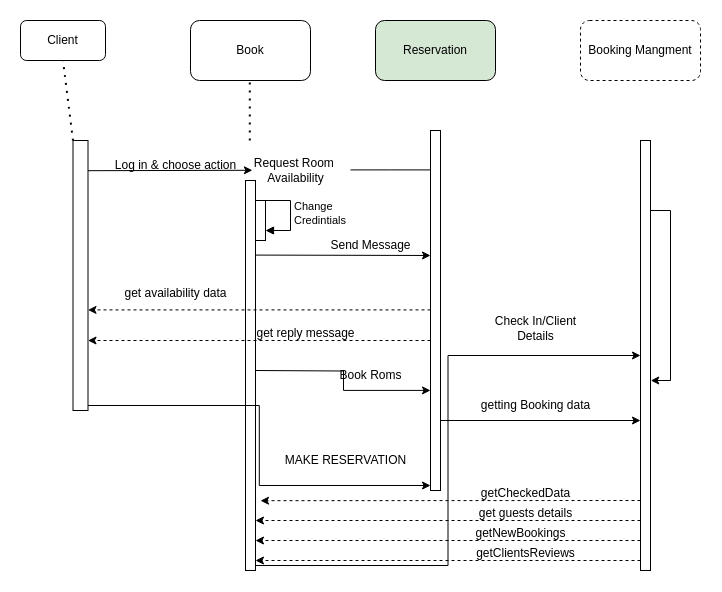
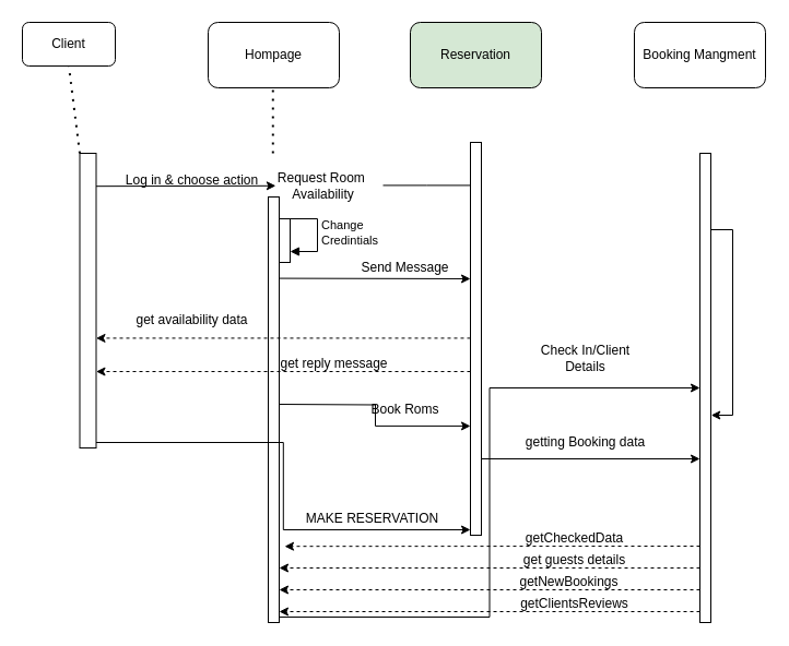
  <mxCell id="0" />
  <mxCell id="1" parent="0" />
  <mxCell id="2" value="Client" style="rounded=1;whiteSpace=wrap;html=1;" parent="1" vertex="1"><mxGeometry x="20" y="20" width="85" height="40" as="geometry" /></mxCell>
- <mxCell id="3" value="Book" style="rounded=1;whiteSpace=wrap;html=1;" parent="1" vertex="1"><mxGeometry x="190" y="20" width="120" height="60" as="geometry" /></mxCell>
+ <mxCell id="3" value="Hompage" style="rounded=1;whiteSpace=wrap;html=1;" parent="1" vertex="1"><mxGeometry x="190" y="20" width="120" height="60" as="geometry" /></mxCell>
  <mxCell id="4" value="Reservation" style="rounded=1;whiteSpace=wrap;html=1;fillColor=#d5e8d4;" parent="1" vertex="1"><mxGeometry x="375" y="20" width="120" height="60" as="geometry" /></mxCell>
- <mxCell id="5" value="Booking Mangment" style="rounded=1;whiteSpace=wrap;html=1;dashed=1;" parent="1" vertex="1"><mxGeometry x="580" y="20" width="120" height="60" as="geometry" /></mxCell>
+ <mxCell id="5" value="Booking Mangment" style="rounded=1;whiteSpace=wrap;html=1;" parent="1" vertex="1"><mxGeometry x="580" y="20" width="120" height="60" as="geometry" /></mxCell>
  <mxCell id="6" value="" style="html=1;points=[[0,0,0,0,5],[0,1,0,0,-5],[1,0,0,0,5],[1,1,0,0,-5]];perimeter=orthogonalPerimeter;outlineConnect=0;targetShapes=umlLifeline;portConstraint=eastwest;newEdgeStyle={&quot;curved&quot;:0,&quot;rounded&quot;:0};" parent="1" vertex="1"><mxGeometry x="72.5" y="140" width="15" height="270" as="geometry" /></mxCell>
  <mxCell id="7" value="" style="endArrow=none;dashed=1;html=1;dashPattern=1 3;strokeWidth=2;rounded=0;entryX=0.5;entryY=1;entryDx=0;entryDy=0;" parent="1" source="6" target="2" edge="1"><mxGeometry width="50" height="50" relative="1" as="geometry"><mxPoint x="40" y="130" as="sourcePoint" /><mxPoint x="90" y="80" as="targetPoint" /></mxGeometry></mxCell>
  <mxCell id="8" value="" style="endArrow=classic;html=1;rounded=0;" parent="1" edge="1"><mxGeometry width="50" height="50" relative="1" as="geometry"><mxPoint x="87.5" y="170.2" as="sourcePoint" /><mxPoint x="251.87" y="169.79" as="targetPoint" /></mxGeometry></mxCell>
  <mxCell id="9" value="Log in &amp;amp; choose action" style="text;html=1;align=center;verticalAlign=middle;resizable=0;points=[];autosize=1;strokeColor=none;fillColor=none;" parent="1" vertex="1"><mxGeometry x="105" y="150" width="140" height="30" as="geometry" /></mxCell>
  <mxCell id="10" value="" style="endArrow=none;dashed=1;html=1;dashPattern=1 3;strokeWidth=2;rounded=0;entryX=0.5;entryY=1;entryDx=0;entryDy=0;" parent="1" edge="1"><mxGeometry width="50" height="50" relative="1" as="geometry"><mxPoint x="249.29" y="140" as="sourcePoint" /><mxPoint x="249.29" y="80" as="targetPoint" /></mxGeometry></mxCell>
  <mxCell id="11" style="edgeStyle=orthogonalEdgeStyle;rounded=0;orthogonalLoop=1;jettySize=auto;html=1;curved=0;exitX=1;exitY=1;exitDx=0;exitDy=-5;exitPerimeter=0;entryX=0;entryY=0.722;entryDx=0;entryDy=0;entryPerimeter=0;" edge="1" parent="1" target="15"><mxGeometry relative="1" as="geometry"><mxPoint x="255" y="370" as="sourcePoint" /><mxPoint x="410" y="390" as="targetPoint" /></mxGeometry></mxCell>
  <mxCell id="12" style="edgeStyle=orthogonalEdgeStyle;rounded=0;orthogonalLoop=1;jettySize=auto;html=1;curved=0;exitX=1;exitY=1;exitDx=0;exitDy=-5;exitPerimeter=0;" edge="1" parent="1" source="13" target="17"><mxGeometry relative="1" as="geometry"><mxPoint x="320" y="420" as="targetPoint" /></mxGeometry></mxCell>
  <mxCell id="13" value="" style="html=1;points=[[0,0,0,0,5],[0,1,0,0,-5],[1,0,0,0,5],[1,1,0,0,-5]];perimeter=orthogonalPerimeter;outlineConnect=0;targetShapes=umlLifeline;portConstraint=eastwest;newEdgeStyle={&quot;curved&quot;:0,&quot;rounded&quot;:0};" parent="1" vertex="1"><mxGeometry x="245" y="180" width="10" height="390" as="geometry" /></mxCell>
  <mxCell id="14" value="" style="edgeStyle=orthogonalEdgeStyle;rounded=0;orthogonalLoop=1;jettySize=auto;html=1;curved=0;startArrow=none;startFill=0;endArrow=none;endFill=0;" parent="1" edge="1"><mxGeometry relative="1" as="geometry"><mxPoint x="430" y="169.409" as="sourcePoint" /><mxPoint x="350" y="169.41" as="targetPoint" /><Array as="points"><mxPoint x="390" y="169.38" /><mxPoint x="390" y="169.38" /></Array></mxGeometry></mxCell>
  <mxCell id="15" value="" style="html=1;points=[[0,0,0,0,5],[0,1,0,0,-5],[1,0,0,0,5],[1,1,0,0,-5]];perimeter=orthogonalPerimeter;outlineConnect=0;targetShapes=umlLifeline;portConstraint=eastwest;newEdgeStyle={&quot;curved&quot;:0,&quot;rounded&quot;:0};" parent="1" vertex="1"><mxGeometry x="430" y="130" width="10" height="360" as="geometry" /></mxCell>
  <mxCell id="16" style="edgeStyle=orthogonalEdgeStyle;rounded=0;orthogonalLoop=1;jettySize=auto;html=1;curved=0;exitX=1;exitY=0;exitDx=0;exitDy=5;exitPerimeter=0;" edge="1" parent="1" source="17"><mxGeometry relative="1" as="geometry"><mxPoint x="650.263" y="380" as="targetPoint" /><Array as="points"><mxPoint x="650" y="210" /><mxPoint x="670" y="210" /><mxPoint x="670" y="380" /></Array></mxGeometry></mxCell>
  <mxCell id="17" value="" style="html=1;points=[[0,0,0,0,5],[0,1,0,0,-5],[1,0,0,0,5],[1,1,0,0,-5]];perimeter=orthogonalPerimeter;outlineConnect=0;targetShapes=umlLifeline;portConstraint=eastwest;newEdgeStyle={&quot;curved&quot;:0,&quot;rounded&quot;:0};" parent="1" vertex="1"><mxGeometry x="640" y="140" width="10" height="430" as="geometry" /></mxCell>
  <mxCell id="18" value="" style="html=1;points=[[0,0,0,0,5],[0,1,0,0,-5],[1,0,0,0,5],[1,1,0,0,-5]];perimeter=orthogonalPerimeter;outlineConnect=0;targetShapes=umlLifeline;portConstraint=eastwest;newEdgeStyle={&quot;curved&quot;:0,&quot;rounded&quot;:0};" parent="1" vertex="1"><mxGeometry x="255" y="200" width="10" height="40" as="geometry" /></mxCell>
  <mxCell id="19" value="Change&amp;nbsp;&lt;br&gt;Credintials" style="html=1;align=left;spacingLeft=2;endArrow=block;rounded=0;edgeStyle=orthogonalEdgeStyle;curved=0;rounded=0;" parent="1" target="18" edge="1"><mxGeometry relative="1" as="geometry"><mxPoint x="260" y="200" as="sourcePoint" /><Array as="points"><mxPoint x="260" y="200" /><mxPoint x="290" y="200" /><mxPoint x="290" y="230" /></Array></mxGeometry></mxCell>
  <mxCell id="20" value="Request Room&amp;nbsp;&lt;br&gt;Availability" style="text;html=1;align=center;verticalAlign=middle;resizable=0;points=[];autosize=1;strokeColor=none;fillColor=none;" parent="1" vertex="1"><mxGeometry x="240" y="150" width="110" height="40" as="geometry" /></mxCell>
  <mxCell id="21" value="" style="endArrow=classic;html=1;rounded=0;exitX=1;exitY=1;exitDx=0;exitDy=-5;exitPerimeter=0;" parent="1" edge="1"><mxGeometry width="50" height="50" relative="1" as="geometry"><mxPoint x="255" y="254.58" as="sourcePoint" /><mxPoint x="430" y="255" as="targetPoint" /></mxGeometry></mxCell>
  <mxCell id="22" value="Send Message" style="text;html=1;align=center;verticalAlign=middle;resizable=0;points=[];autosize=1;strokeColor=none;fillColor=none;" parent="1" vertex="1"><mxGeometry x="320" y="230" width="100" height="30" as="geometry" /></mxCell>
  <mxCell id="23" value="Book Roms" style="text;html=1;align=center;verticalAlign=middle;resizable=0;points=[];autosize=1;strokeColor=none;fillColor=none;" vertex="1" parent="1"><mxGeometry x="325" y="360" width="90" height="30" as="geometry" /></mxCell>
  <mxCell id="24" value="" style="endArrow=classic;html=1;rounded=0;dashed=1;" edge="1" parent="1"><mxGeometry width="50" height="50" relative="1" as="geometry"><mxPoint x="430" y="309.41" as="sourcePoint" /><mxPoint x="87.5" y="309.41" as="targetPoint" /></mxGeometry></mxCell>
  <mxCell id="25" value="get availability data" style="text;html=1;align=center;verticalAlign=middle;resizable=0;points=[];autosize=1;strokeColor=none;fillColor=none;" vertex="1" parent="1"><mxGeometry x="110" y="278" width="130" height="30" as="geometry" /></mxCell>
  <mxCell id="26" value="" style="endArrow=classic;html=1;rounded=0;dashed=1;" edge="1" parent="1" target="6"><mxGeometry width="50" height="50" relative="1" as="geometry"><mxPoint x="430" y="340" as="sourcePoint" /><mxPoint x="480" y="290" as="targetPoint" /></mxGeometry></mxCell>
  <mxCell id="27" value="get reply message" style="text;html=1;align=center;verticalAlign=middle;resizable=0;points=[];autosize=1;strokeColor=none;fillColor=none;" vertex="1" parent="1"><mxGeometry x="245" y="318" width="120" height="30" as="geometry" /></mxCell>
  <mxCell id="28" style="edgeStyle=orthogonalEdgeStyle;rounded=0;orthogonalLoop=1;jettySize=auto;html=1;curved=0;exitX=1;exitY=1;exitDx=0;exitDy=-5;exitPerimeter=0;entryX=0;entryY=1;entryDx=0;entryDy=-5;entryPerimeter=0;" edge="1" parent="1" source="6" target="15"><mxGeometry relative="1" as="geometry" /></mxCell>
- <mxCell id="29" value="MAKE RESERVATION" style="text;html=1;align=center;verticalAlign=middle;resizable=0;points=[];autosize=1;strokeColor=none;fillColor=none;" vertex="1" parent="1"><mxGeometry x="275" y="445" width="140" height="30" as="geometry" /></mxCell>
+ <mxCell id="29" value="MAKE RESERVATION" style="text;html=1;align=center;verticalAlign=middle;resizable=0;points=[];autosize=1;strokeColor=none;fillColor=none;" vertex="1" parent="1"><mxGeometry x="270" y="460" width="140" height="30" as="geometry" /></mxCell>
  <mxCell id="30" value="Check In/Client&lt;br&gt;Details" style="text;html=1;align=center;verticalAlign=middle;resizable=0;points=[];autosize=1;strokeColor=none;fillColor=none;" vertex="1" parent="1"><mxGeometry x="490" y="308" width="90" height="40" as="geometry" /></mxCell>
  <mxCell id="31" value="" style="endArrow=classic;html=1;rounded=0;" edge="1" parent="1" target="17"><mxGeometry width="50" height="50" relative="1" as="geometry"><mxPoint x="440" y="420" as="sourcePoint" /><mxPoint x="490" y="370" as="targetPoint" /></mxGeometry></mxCell>
  <mxCell id="32" value="getting Booking data" style="text;html=1;align=center;verticalAlign=middle;resizable=0;points=[];autosize=1;strokeColor=none;fillColor=none;" vertex="1" parent="1"><mxGeometry x="470" y="390" width="130" height="30" as="geometry" /></mxCell>
  <mxCell id="33" value="" style="endArrow=classic;html=1;rounded=0;entryX=1.5;entryY=0.821;entryDx=0;entryDy=0;entryPerimeter=0;dashed=1;" edge="1" parent="1" target="13"><mxGeometry width="50" height="50" relative="1" as="geometry"><mxPoint x="640" y="500" as="sourcePoint" /><mxPoint x="690" y="450" as="targetPoint" /></mxGeometry></mxCell>
  <mxCell id="34" value="getCheckedData" style="text;html=1;align=center;verticalAlign=middle;resizable=0;points=[];autosize=1;strokeColor=none;fillColor=none;" vertex="1" parent="1"><mxGeometry x="470" y="478" width="110" height="30" as="geometry" /></mxCell>
  <mxCell id="35" value="" style="endArrow=classic;html=1;rounded=0;dashed=1;" edge="1" parent="1" target="13"><mxGeometry width="50" height="50" relative="1" as="geometry"><mxPoint x="640" y="520" as="sourcePoint" /><mxPoint x="690" y="470" as="targetPoint" /></mxGeometry></mxCell>
  <mxCell id="36" value="get guests details" style="text;html=1;align=center;verticalAlign=middle;resizable=0;points=[];autosize=1;strokeColor=none;fillColor=none;" vertex="1" parent="1"><mxGeometry x="465" y="498" width="120" height="30" as="geometry" /></mxCell>
  <mxCell id="37" value="" style="endArrow=classic;html=1;rounded=0;dashed=1;" edge="1" parent="1" target="13"><mxGeometry width="50" height="50" relative="1" as="geometry"><mxPoint x="640" y="540" as="sourcePoint" /><mxPoint x="280" y="540" as="targetPoint" /></mxGeometry></mxCell>
  <mxCell id="38" value="getNewBookings" style="text;html=1;align=center;verticalAlign=middle;resizable=0;points=[];autosize=1;strokeColor=none;fillColor=none;" vertex="1" parent="1"><mxGeometry x="465" y="518" width="110" height="30" as="geometry" /></mxCell>
  <mxCell id="39" value="" style="endArrow=classic;html=1;rounded=0;dashed=1;" edge="1" parent="1"><mxGeometry width="50" height="50" relative="1" as="geometry"><mxPoint x="640" y="560" as="sourcePoint" /><mxPoint x="255" y="560" as="targetPoint" /></mxGeometry></mxCell>
  <mxCell id="40" value="getClientsReviews" style="text;html=1;align=center;verticalAlign=middle;resizable=0;points=[];autosize=1;strokeColor=none;fillColor=none;" vertex="1" parent="1"><mxGeometry x="465" y="538" width="120" height="30" as="geometry" /></mxCell>
